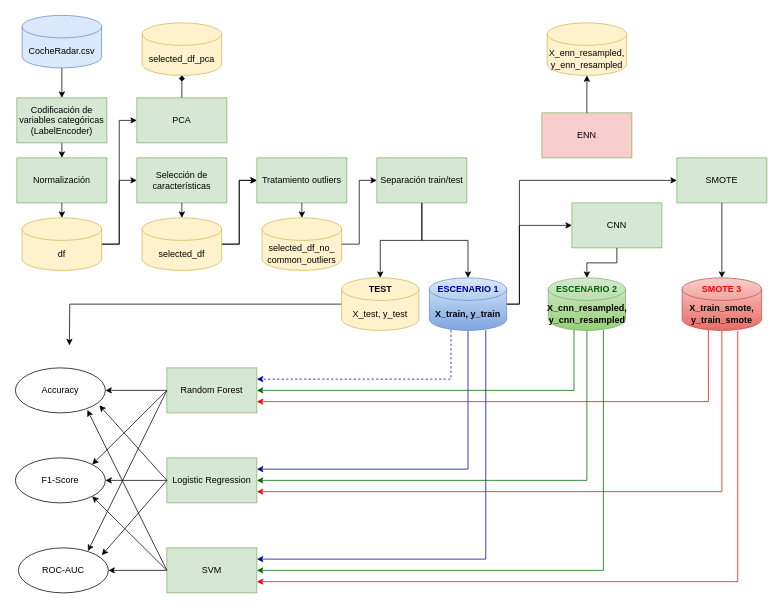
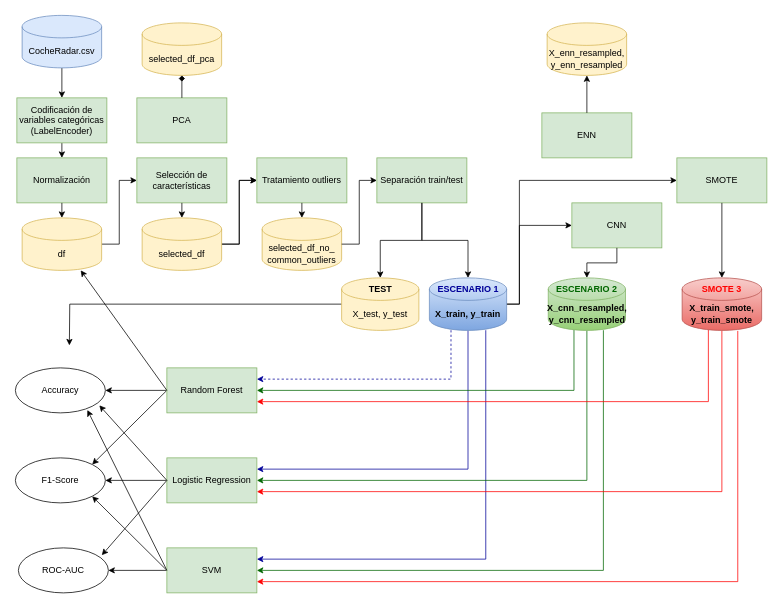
  <mxCell id="0" />
  <mxCell id="1" parent="0" />
  <mxCell id="2" style="edgeStyle=orthogonalEdgeStyle;rounded=0;orthogonalLoop=1;jettySize=auto;html=1;exitX=0.5;exitY=1;exitDx=0;exitDy=0;exitPerimeter=0;entryX=0.5;entryY=0;entryDx=0;entryDy=0;" parent="1" source="61" target="4" edge="1"><mxGeometry relative="1" as="geometry"><mxPoint x="-160" y="190" as="sourcePoint" /></mxGeometry></mxCell>
  <mxCell id="3" style="edgeStyle=orthogonalEdgeStyle;rounded=0;orthogonalLoop=1;jettySize=auto;html=1;exitX=0.5;exitY=1;exitDx=0;exitDy=0;entryX=0.5;entryY=0;entryDx=0;entryDy=0;" parent="1" source="4" target="7" edge="1"><mxGeometry relative="1" as="geometry" /></mxCell>
  <mxCell id="4" value="Codificación de variables categóricas (LabelEncoder)" style="rounded=0;whiteSpace=wrap;html=1;fillColor=#d5e8d4;strokeColor=#82b366;" parent="1" vertex="1"><mxGeometry x="22" y="130" width="120" height="60" as="geometry" /></mxCell>
- <mxCell id="5" style="edgeStyle=orthogonalEdgeStyle;rounded=0;orthogonalLoop=1;jettySize=auto;html=1;exitX=1;exitY=0.5;exitDx=0;exitDy=0;entryX=0;entryY=0.5;entryDx=0;entryDy=0;exitPerimeter=0;" parent="1" source="12" target="9" edge="1"><mxGeometry relative="1" as="geometry" /></mxCell>
  <mxCell id="6" style="edgeStyle=orthogonalEdgeStyle;rounded=0;orthogonalLoop=1;jettySize=auto;html=1;exitX=1;exitY=0.5;exitDx=0;exitDy=0;entryX=0;entryY=0.5;entryDx=0;entryDy=0;exitPerimeter=0;" parent="1" source="12" target="11" edge="1"><mxGeometry relative="1" as="geometry" /></mxCell>
  <mxCell id="7" value="Normalización" style="rounded=0;whiteSpace=wrap;html=1;fillColor=#d5e8d4;strokeColor=#82b366;" parent="1" vertex="1"><mxGeometry x="22" y="210" width="120" height="60" as="geometry" /></mxCell>
  <mxCell id="8" style="edgeStyle=orthogonalEdgeStyle;rounded=0;orthogonalLoop=1;jettySize=auto;html=1;exitX=1;exitY=0.5;exitDx=0;exitDy=0;entryX=0;entryY=0.5;entryDx=0;entryDy=0;exitPerimeter=0;" parent="1" source="31" target="35" edge="1"><mxGeometry relative="1" as="geometry" /></mxCell>
  <mxCell id="9" value="PCA" style="rounded=0;whiteSpace=wrap;html=1;fillColor=#d5e8d4;strokeColor=#82b366;" parent="1" vertex="1"><mxGeometry x="182" y="130" width="120" height="60" as="geometry" /></mxCell>
  <mxCell id="10" style="edgeStyle=orthogonalEdgeStyle;rounded=0;orthogonalLoop=1;jettySize=auto;html=1;exitX=1;exitY=0.5;exitDx=0;exitDy=0;entryX=0;entryY=0.5;entryDx=0;entryDy=0;exitPerimeter=0;" parent="1" source="31" target="35" edge="1"><mxGeometry relative="1" as="geometry" /></mxCell>
  <mxCell id="11" value="Selección de características" style="rounded=0;whiteSpace=wrap;html=1;fillColor=#d5e8d4;strokeColor=#82b366;" parent="1" vertex="1"><mxGeometry x="182" y="210" width="120" height="60" as="geometry" /></mxCell>
  <mxCell id="12" value="df" style="shape=cylinder3;whiteSpace=wrap;html=1;boundedLbl=1;backgroundOutline=1;size=15;fillColor=#fff2cc;strokeColor=#d6b656;" parent="1" vertex="1"><mxGeometry x="29" y="290" width="106" height="70" as="geometry" /></mxCell>
  <mxCell id="13" value="selected_df_no_ common_outliers" style="shape=cylinder3;whiteSpace=wrap;html=1;boundedLbl=1;backgroundOutline=1;size=15;fillColor=#fff2cc;strokeColor=#d6b656;" parent="1" vertex="1"><mxGeometry x="349" y="290" width="106" height="70" as="geometry" /></mxCell>
  <mxCell id="14" style="edgeStyle=orthogonalEdgeStyle;rounded=0;orthogonalLoop=1;jettySize=auto;html=1;exitX=1;exitY=0.5;exitDx=0;exitDy=0;exitPerimeter=0;entryX=0;entryY=0.5;entryDx=0;entryDy=0;" parent="1" source="19" target="41" edge="1"><mxGeometry relative="1" as="geometry"><Array as="points"><mxPoint x="692" y="405" /><mxPoint x="692" y="300" /></Array></mxGeometry></mxCell>
  <mxCell id="15" style="edgeStyle=orthogonalEdgeStyle;rounded=0;orthogonalLoop=1;jettySize=auto;html=1;exitX=1;exitY=0.5;exitDx=0;exitDy=0;exitPerimeter=0;entryX=0;entryY=0.5;entryDx=0;entryDy=0;" parent="1" source="19" target="44" edge="1"><mxGeometry relative="1" as="geometry"><Array as="points"><mxPoint x="692" y="405" /><mxPoint x="692" y="240" /></Array></mxGeometry></mxCell>
  <mxCell id="16" style="edgeStyle=orthogonalEdgeStyle;rounded=0;orthogonalLoop=1;jettySize=auto;html=1;exitX=0.28;exitY=0.997;exitDx=0;exitDy=0;exitPerimeter=0;entryX=1;entryY=0.25;entryDx=0;entryDy=0;fontColor=#000099;strokeColor=#000099;dashed=1;" parent="1" source="19" target="48" edge="1"><mxGeometry relative="1" as="geometry" /></mxCell>
  <mxCell id="17" style="edgeStyle=orthogonalEdgeStyle;rounded=0;orthogonalLoop=1;jettySize=auto;html=1;exitX=0.5;exitY=1;exitDx=0;exitDy=0;exitPerimeter=0;entryX=1;entryY=0.25;entryDx=0;entryDy=0;strokeColor=#000099;" parent="1" source="19" target="53" edge="1"><mxGeometry relative="1" as="geometry" /></mxCell>
  <mxCell id="18" style="edgeStyle=orthogonalEdgeStyle;rounded=0;orthogonalLoop=1;jettySize=auto;html=1;exitX=0.73;exitY=0.997;exitDx=0;exitDy=0;exitPerimeter=0;entryX=1;entryY=0.25;entryDx=0;entryDy=0;strokeColor=#000099;" parent="1" source="19" target="51" edge="1"><mxGeometry relative="1" as="geometry" /></mxCell>
  <mxCell id="19" value="X_train, y_train" style="shape=cylinder3;whiteSpace=wrap;html=1;boundedLbl=1;backgroundOutline=1;size=15;fillColor=#dae8fc;strokeColor=#6c8ebf;fontStyle=1;gradientColor=#7ea6e0;" parent="1" vertex="1"><mxGeometry x="572" y="370" width="103" height="70" as="geometry" /></mxCell>
  <mxCell id="20" style="edgeStyle=orthogonalEdgeStyle;rounded=0;orthogonalLoop=1;jettySize=auto;html=1;exitX=0;exitY=0.5;exitDx=0;exitDy=0;exitPerimeter=0;" parent="1" source="21" edge="1"><mxGeometry relative="1" as="geometry"><mxPoint x="92" y="460" as="targetPoint" /></mxGeometry></mxCell>
  <mxCell id="21" value="X_test, y_test" style="shape=cylinder3;whiteSpace=wrap;html=1;boundedLbl=1;backgroundOutline=1;size=15;fillColor=#fff2cc;strokeColor=#d6b656;" parent="1" vertex="1"><mxGeometry x="455" y="370" width="103" height="70" as="geometry" /></mxCell>
  <mxCell id="22" style="edgeStyle=orthogonalEdgeStyle;rounded=0;orthogonalLoop=1;jettySize=auto;html=1;exitX=0.333;exitY=0.986;exitDx=0;exitDy=0;exitPerimeter=0;entryX=1;entryY=0.5;entryDx=0;entryDy=0;strokeColor=#006600;" parent="1" source="25" target="48" edge="1"><mxGeometry relative="1" as="geometry" /></mxCell>
  <mxCell id="23" style="edgeStyle=orthogonalEdgeStyle;rounded=0;orthogonalLoop=1;jettySize=auto;html=1;exitX=0.5;exitY=1;exitDx=0;exitDy=0;exitPerimeter=0;entryX=1;entryY=0.5;entryDx=0;entryDy=0;strokeColor=#006600;" parent="1" source="25" target="53" edge="1"><mxGeometry relative="1" as="geometry" /></mxCell>
  <mxCell id="24" style="edgeStyle=orthogonalEdgeStyle;rounded=0;orthogonalLoop=1;jettySize=auto;html=1;exitX=0.714;exitY=0.997;exitDx=0;exitDy=0;exitPerimeter=0;entryX=1;entryY=0.5;entryDx=0;entryDy=0;strokeColor=#006600;" parent="1" source="25" target="51" edge="1"><mxGeometry relative="1" as="geometry" /></mxCell>
  <mxCell id="25" value="X_cnn_resampled, y_cnn_resampled" style="shape=cylinder3;whiteSpace=wrap;html=1;boundedLbl=1;backgroundOutline=1;size=15;fillColor=#d5e8d4;strokeColor=#82b366;fontStyle=1;gradientColor=#97d077;" parent="1" vertex="1"><mxGeometry x="730.5" y="370" width="103" height="70" as="geometry" /></mxCell>
  <mxCell id="26" value="X_enn_resampled, y_enn_resampled" style="shape=cylinder3;whiteSpace=wrap;html=1;boundedLbl=1;backgroundOutline=1;size=15;fillColor=#fff2cc;strokeColor=#d6b656;" parent="1" vertex="1"><mxGeometry x="729" y="30" width="106" height="70" as="geometry" /></mxCell>
  <mxCell id="27" style="edgeStyle=orthogonalEdgeStyle;rounded=0;orthogonalLoop=1;jettySize=auto;html=1;exitX=0.33;exitY=0.986;exitDx=0;exitDy=0;exitPerimeter=0;entryX=1;entryY=0.75;entryDx=0;entryDy=0;strokeColor=#FF0000;" parent="1" source="30" target="48" edge="1"><mxGeometry relative="1" as="geometry" /></mxCell>
  <mxCell id="28" style="edgeStyle=orthogonalEdgeStyle;rounded=0;orthogonalLoop=1;jettySize=auto;html=1;exitX=0.5;exitY=1;exitDx=0;exitDy=0;exitPerimeter=0;entryX=1;entryY=0.75;entryDx=0;entryDy=0;strokeColor=#FF0000;" parent="1" source="30" target="53" edge="1"><mxGeometry relative="1" as="geometry" /></mxCell>
  <mxCell id="29" style="edgeStyle=orthogonalEdgeStyle;rounded=0;orthogonalLoop=1;jettySize=auto;html=1;exitX=0.7;exitY=1.009;exitDx=0;exitDy=0;exitPerimeter=0;entryX=1;entryY=0.75;entryDx=0;entryDy=0;strokeColor=#FF0000;" parent="1" source="30" target="51" edge="1"><mxGeometry relative="1" as="geometry" /></mxCell>
  <mxCell id="30" value="X_train_smote, y_train_smote" style="shape=cylinder3;whiteSpace=wrap;html=1;boundedLbl=1;backgroundOutline=1;size=15;fillColor=#f8cecc;strokeColor=#b85450;fontStyle=1;gradientColor=#ea6b66;" parent="1" vertex="1"><mxGeometry x="909" y="370" width="106" height="70" as="geometry" /></mxCell>
  <mxCell id="31" value="selected_df" style="shape=cylinder3;whiteSpace=wrap;html=1;boundedLbl=1;backgroundOutline=1;size=15;fillColor=#fff2cc;strokeColor=#d6b656;" parent="1" vertex="1"><mxGeometry x="189" y="290" width="106" height="70" as="geometry" /></mxCell>
  <mxCell id="32" style="edgeStyle=orthogonalEdgeStyle;rounded=0;orthogonalLoop=1;jettySize=auto;html=1;exitX=0.5;exitY=1;exitDx=0;exitDy=0;entryX=0.5;entryY=0;entryDx=0;entryDy=0;entryPerimeter=0;" parent="1" source="7" target="12" edge="1"><mxGeometry relative="1" as="geometry" /></mxCell>
  <mxCell id="33" style="edgeStyle=orthogonalEdgeStyle;rounded=0;orthogonalLoop=1;jettySize=auto;html=1;exitX=0.5;exitY=1;exitDx=0;exitDy=0;entryX=0.5;entryY=0;entryDx=0;entryDy=0;entryPerimeter=0;" parent="1" source="11" target="31" edge="1"><mxGeometry relative="1" as="geometry" /></mxCell>
  <mxCell id="34" style="edgeStyle=orthogonalEdgeStyle;rounded=0;orthogonalLoop=1;jettySize=auto;html=1;exitX=1;exitY=0.5;exitDx=0;exitDy=0;entryX=0;entryY=0.5;entryDx=0;entryDy=0;exitPerimeter=0;" parent="1" source="13" target="37" edge="1"><mxGeometry relative="1" as="geometry" /></mxCell>
  <mxCell id="35" value="Tratamiento outliers" style="rounded=0;whiteSpace=wrap;html=1;fillColor=#d5e8d4;strokeColor=#82b366;" parent="1" vertex="1"><mxGeometry x="342" y="210" width="120" height="60" as="geometry" /></mxCell>
  <mxCell id="36" style="edgeStyle=orthogonalEdgeStyle;rounded=0;orthogonalLoop=1;jettySize=auto;html=1;exitX=0.5;exitY=1;exitDx=0;exitDy=0;entryX=0.5;entryY=0;entryDx=0;entryDy=0;entryPerimeter=0;" parent="1" source="35" target="13" edge="1"><mxGeometry relative="1" as="geometry" /></mxCell>
  <mxCell id="37" value="Separación train/test" style="rounded=0;whiteSpace=wrap;html=1;fillColor=#d5e8d4;strokeColor=#82b366;" parent="1" vertex="1"><mxGeometry x="502" y="210" width="120" height="60" as="geometry" /></mxCell>
  <mxCell id="38" style="edgeStyle=orthogonalEdgeStyle;rounded=0;orthogonalLoop=1;jettySize=auto;html=1;exitX=0.5;exitY=1;exitDx=0;exitDy=0;entryX=0.5;entryY=0;entryDx=0;entryDy=0;entryPerimeter=0;" parent="1" source="37" target="19" edge="1"><mxGeometry relative="1" as="geometry" /></mxCell>
  <mxCell id="39" style="edgeStyle=orthogonalEdgeStyle;rounded=0;orthogonalLoop=1;jettySize=auto;html=1;exitX=0.5;exitY=1;exitDx=0;exitDy=0;entryX=0.5;entryY=0;entryDx=0;entryDy=0;entryPerimeter=0;" parent="1" source="37" target="21" edge="1"><mxGeometry relative="1" as="geometry" /></mxCell>
- <mxCell id="40" value="ENN" style="rounded=0;whiteSpace=wrap;html=1;fillColor=#f8cecc;strokeColor=#82b366;" parent="1" vertex="1"><mxGeometry x="722" y="150" width="120" height="60" as="geometry" /></mxCell>
+ <mxCell id="40" value="ENN" style="rounded=0;whiteSpace=wrap;html=1;fillColor=#d5e8d4;strokeColor=#82b366;" parent="1" vertex="1"><mxGeometry x="722" y="150" width="120" height="60" as="geometry" /></mxCell>
  <mxCell id="41" value="CNN" style="rounded=0;whiteSpace=wrap;html=1;fillColor=#d5e8d4;strokeColor=#82b366;" parent="1" vertex="1"><mxGeometry x="762" y="270" width="120" height="60" as="geometry" /></mxCell>
  <mxCell id="42" style="edgeStyle=orthogonalEdgeStyle;rounded=0;orthogonalLoop=1;jettySize=auto;html=1;exitX=0.5;exitY=0;exitDx=0;exitDy=0;entryX=0.5;entryY=1;entryDx=0;entryDy=0;entryPerimeter=0;" parent="1" source="40" target="26" edge="1"><mxGeometry relative="1" as="geometry" /></mxCell>
  <mxCell id="43" style="edgeStyle=orthogonalEdgeStyle;rounded=0;orthogonalLoop=1;jettySize=auto;html=1;exitX=0.5;exitY=1;exitDx=0;exitDy=0;entryX=0.5;entryY=0;entryDx=0;entryDy=0;entryPerimeter=0;" parent="1" source="41" target="25" edge="1"><mxGeometry relative="1" as="geometry" /></mxCell>
  <mxCell id="44" value="SMOTE" style="rounded=0;whiteSpace=wrap;html=1;fillColor=#d5e8d4;strokeColor=#82b366;" parent="1" vertex="1"><mxGeometry x="902" y="210" width="120" height="60" as="geometry" /></mxCell>
  <mxCell id="45" style="edgeStyle=orthogonalEdgeStyle;rounded=0;orthogonalLoop=1;jettySize=auto;html=1;exitX=0.5;exitY=1;exitDx=0;exitDy=0;entryX=0.5;entryY=0;entryDx=0;entryDy=0;entryPerimeter=0;" parent="1" source="44" target="30" edge="1"><mxGeometry relative="1" as="geometry" /></mxCell>
  <mxCell id="46" style="edgeStyle=none;rounded=0;orthogonalLoop=1;jettySize=auto;html=1;exitX=0;exitY=0.5;exitDx=0;exitDy=0;entryX=1;entryY=0.5;entryDx=0;entryDy=0;" parent="1" source="48" target="54" edge="1"><mxGeometry relative="1" as="geometry" /></mxCell>
  <mxCell id="47" style="edgeStyle=none;rounded=0;orthogonalLoop=1;jettySize=auto;html=1;exitX=0;exitY=0.5;exitDx=0;exitDy=0;entryX=1;entryY=0;entryDx=0;entryDy=0;" parent="1" source="48" target="55" edge="1"><mxGeometry relative="1" as="geometry" /></mxCell>
  <mxCell id="48" value="Random Forest" style="rounded=0;whiteSpace=wrap;html=1;fillColor=#d5e8d4;strokeColor=#82b366;" parent="1" vertex="1"><mxGeometry x="222" y="490" width="120" height="60" as="geometry" /></mxCell>
  <mxCell id="49" style="edgeStyle=none;rounded=0;orthogonalLoop=1;jettySize=auto;html=1;exitX=0;exitY=0.5;exitDx=0;exitDy=0;entryX=1;entryY=0.5;entryDx=0;entryDy=0;" parent="1" source="51" target="56" edge="1"><mxGeometry relative="1" as="geometry" /></mxCell>
  <mxCell id="50" style="edgeStyle=none;rounded=0;orthogonalLoop=1;jettySize=auto;html=1;exitX=0;exitY=0.5;exitDx=0;exitDy=0;entryX=1;entryY=1;entryDx=0;entryDy=0;" parent="1" source="51" target="55" edge="1"><mxGeometry relative="1" as="geometry" /></mxCell>
  <mxCell id="51" value="SVM" style="rounded=0;whiteSpace=wrap;html=1;fillColor=#d5e8d4;strokeColor=#82b366;" parent="1" vertex="1"><mxGeometry x="222" y="730" width="120" height="60" as="geometry" /></mxCell>
  <mxCell id="52" style="edgeStyle=none;rounded=0;orthogonalLoop=1;jettySize=auto;html=1;exitX=0;exitY=0.5;exitDx=0;exitDy=0;entryX=1;entryY=0.5;entryDx=0;entryDy=0;" parent="1" source="53" target="55" edge="1"><mxGeometry relative="1" as="geometry" /></mxCell>
  <mxCell id="53" value="Logistic Regression" style="rounded=0;whiteSpace=wrap;html=1;fillColor=#d5e8d4;strokeColor=#82b366;" parent="1" vertex="1"><mxGeometry x="222" y="610" width="120" height="60" as="geometry" /></mxCell>
  <mxCell id="54" value="Accuracy" style="ellipse;whiteSpace=wrap;html=1;" parent="1" vertex="1"><mxGeometry x="20" y="490" width="120" height="60" as="geometry" /></mxCell>
  <mxCell id="55" value="F1-Score" style="ellipse;whiteSpace=wrap;html=1;" parent="1" vertex="1"><mxGeometry x="20" y="610" width="120" height="60" as="geometry" /></mxCell>
  <mxCell id="56" value="ROC-AUC" style="ellipse;whiteSpace=wrap;html=1;" parent="1" vertex="1"><mxGeometry x="24" y="730" width="120" height="60" as="geometry" /></mxCell>
  <mxCell id="57" style="edgeStyle=none;rounded=0;orthogonalLoop=1;jettySize=auto;html=1;exitX=0;exitY=0.5;exitDx=0;exitDy=0;entryX=0.927;entryY=0.163;entryDx=0;entryDy=0;entryPerimeter=0;" parent="1" source="53" target="56" edge="1"><mxGeometry relative="1" as="geometry" /></mxCell>
  <mxCell id="58" style="edgeStyle=none;rounded=0;orthogonalLoop=1;jettySize=auto;html=1;exitX=0;exitY=0.5;exitDx=0;exitDy=0;entryX=0.933;entryY=0.833;entryDx=0;entryDy=0;entryPerimeter=0;" parent="1" source="53" target="54" edge="1"><mxGeometry relative="1" as="geometry" /></mxCell>
- <mxCell id="59" style="edgeStyle=none;rounded=0;orthogonalLoop=1;jettySize=auto;html=1;exitX=0;exitY=0.5;exitDx=0;exitDy=0;entryX=0.773;entryY=0.07;entryDx=0;entryDy=0;entryPerimeter=0;" parent="1" source="48" target="56" edge="1"><mxGeometry relative="1" as="geometry" /></mxCell>
+ <mxCell id="59" style="edgeStyle=none;rounded=0;orthogonalLoop=1;jettySize=auto;html=1;exitX=0;exitY=0.5;exitDx=0;exitDy=0;" parent="1" source="48" target="12" edge="1"><mxGeometry relative="1" as="geometry" /></mxCell>
  <mxCell id="60" style="edgeStyle=none;rounded=0;orthogonalLoop=1;jettySize=auto;html=1;exitX=0;exitY=0.5;exitDx=0;exitDy=0;entryX=0.8;entryY=0.937;entryDx=0;entryDy=0;entryPerimeter=0;" parent="1" source="51" target="54" edge="1"><mxGeometry relative="1" as="geometry" /></mxCell>
  <mxCell id="61" value="CocheRadar.csv" style="shape=cylinder3;whiteSpace=wrap;html=1;boundedLbl=1;backgroundOutline=1;size=15;fillColor=#dae8fc;strokeColor=#6c8ebf;" parent="1" vertex="1"><mxGeometry x="29" y="20" width="106" height="70" as="geometry" /></mxCell>
  <mxCell id="62" value="selected_df_pca" style="shape=cylinder3;whiteSpace=wrap;html=1;boundedLbl=1;backgroundOutline=1;size=15;fillColor=#fff2cc;strokeColor=#d6b656;" vertex="1" parent="1"><mxGeometry x="189" y="30" width="106" height="70" as="geometry" /></mxCell>
  <mxCell id="63" style="edgeStyle=orthogonalEdgeStyle;rounded=0;orthogonalLoop=1;jettySize=auto;html=1;exitX=0.5;exitY=0;exitDx=0;exitDy=0;entryX=0.5;entryY=1;entryDx=0;entryDy=0;entryPerimeter=0;endArrow=diamond;" edge="1" parent="1" source="9" target="62"><mxGeometry relative="1" as="geometry" /></mxCell>
  <mxCell id="64" value="ESCENARIO 1" style="text;html=1;align=center;verticalAlign=middle;whiteSpace=wrap;rounded=0;fontStyle=1;fontColor=#000099;" vertex="1" parent="1"><mxGeometry x="578.5" y="370" width="90" height="30" as="geometry" /></mxCell>
  <mxCell id="65" value="ESCENARIO 2" style="text;html=1;align=center;verticalAlign=middle;whiteSpace=wrap;rounded=0;fontStyle=1;fontColor=#006600;" vertex="1" parent="1"><mxGeometry x="737" y="370" width="90" height="30" as="geometry" /></mxCell>
  <mxCell id="66" value="SMOTE 3" style="text;html=1;align=center;verticalAlign=middle;whiteSpace=wrap;rounded=0;fontStyle=1;fontColor=#FF0000;" vertex="1" parent="1"><mxGeometry x="917" y="370" width="90" height="30" as="geometry" /></mxCell>
  <mxCell id="67" value="TEST" style="text;html=1;align=center;verticalAlign=middle;whiteSpace=wrap;rounded=0;fontStyle=1;fontColor=#000000;" vertex="1" parent="1"><mxGeometry x="462" y="370" width="90" height="30" as="geometry" /></mxCell>
